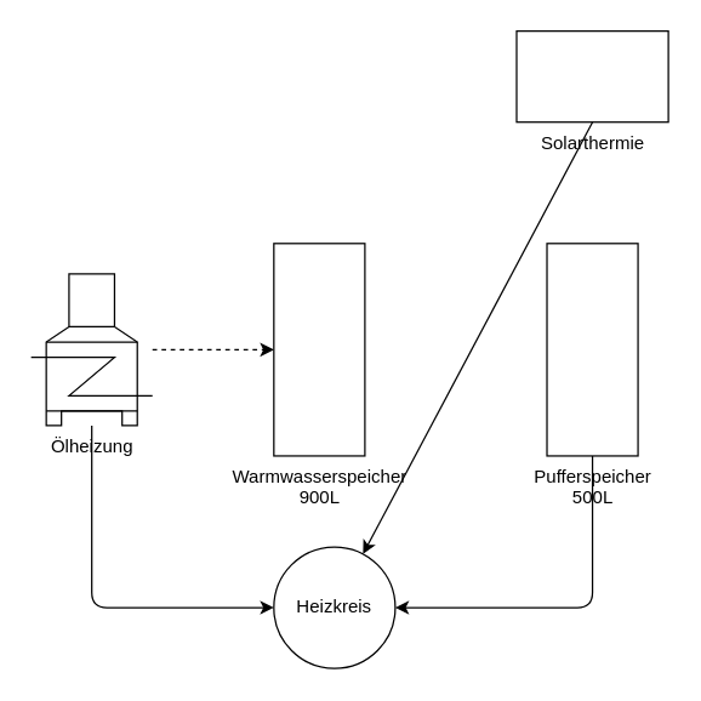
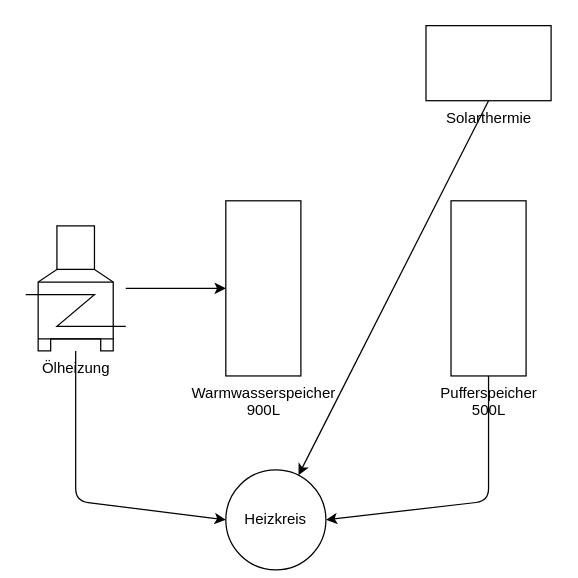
  <mxCell id="0" />
  <mxCell id="1" parent="0" />
  <mxCell id="2" value="Ölheizung" style="shape=mxgraph.pid.vessels.furnace;html=1;pointerEvents=1;align=center;verticalLabelPosition=bottom;verticalAlign=top;dashed=0;" vertex="1" parent="1"><mxGeometry x="20" y="180" width="80" height="100" as="geometry" /></mxCell>
  <mxCell id="3" value="Warmwasserspeicher&#10;900L" style="shape=mxgraph.pid.vessels.storage_tank;html=1;pointerEvents=1;align=center;verticalLabelPosition=bottom;verticalAlign=top;dashed=0;" vertex="1" parent="1"><mxGeometry x="180" y="160" width="60" height="140" as="geometry" /></mxCell>
  <mxCell id="4" value="Solarthermie" style="shape=mxgraph.pid.misc.solar_panel;html=1;pointerEvents=1;align=center;verticalLabelPosition=bottom;verticalAlign=top;dashed=0;" vertex="1" parent="1"><mxGeometry x="340" y="20" width="100" height="60" as="geometry" /></mxCell>
  <mxCell id="5" value="Pufferspeicher&#10;500L" style="shape=mxgraph.pid.vessels.storage_tank;html=1;pointerEvents=1;align=center;verticalLabelPosition=bottom;verticalAlign=top;dashed=0;" vertex="1" parent="1"><mxGeometry x="360" y="160" width="60" height="140" as="geometry" /></mxCell>
- <mxCell id="6" value="" style="endArrow=classic;html=1;exitX=1;exitY=0.5;exitDx=0;exitDy=0;exitPerimeter=0;entryX=0;entryY=0.5;entryDx=0;entryDy=0;entryPerimeter=0;dashed=1;" edge="1" parent="1" source="2" target="3"><mxGeometry width="50" height="50" relative="1" as="geometry"><mxPoint x="290" y="370" as="sourcePoint" /><mxPoint x="340" y="320" as="targetPoint" /></mxGeometry></mxCell>
+ <mxCell id="6" value="" style="endArrow=classic;html=1;exitX=1;exitY=0.5;exitDx=0;exitDy=0;exitPerimeter=0;entryX=0;entryY=0.5;entryDx=0;entryDy=0;entryPerimeter=0;" edge="1" parent="1" source="2" target="3"><mxGeometry width="50" height="50" relative="1" as="geometry"><mxPoint x="290" y="370" as="sourcePoint" /><mxPoint x="340" y="320" as="targetPoint" /></mxGeometry></mxCell>
  <mxCell id="7" value="" style="endArrow=classic;html=1;exitX=0.5;exitY=1;exitDx=0;exitDy=0;exitPerimeter=0;" edge="1" parent="1" source="4" target="8"><mxGeometry width="50" height="50" relative="1" as="geometry"><mxPoint x="290" y="370" as="sourcePoint" /><mxPoint x="340" y="320" as="targetPoint" /></mxGeometry></mxCell>
- <mxCell id="8" value="Heizkreis" style="ellipse;whiteSpace=wrap;html=1;aspect=fixed;" vertex="1" parent="1"><mxGeometry x="180" y="360" width="80" height="80" as="geometry" /></mxCell>
+ <mxCell id="8" value="Heizkreis" style="ellipse;whiteSpace=wrap;html=1;aspect=fixed;" vertex="1" parent="1"><mxGeometry x="180" y="375" width="80" height="80" as="geometry" /></mxCell>
  <mxCell id="9" value="" style="endArrow=classic;html=1;exitX=0.5;exitY=1;exitDx=0;exitDy=0;exitPerimeter=0;entryX=0;entryY=0.5;entryDx=0;entryDy=0;" edge="1" parent="1" source="2" target="8"><mxGeometry width="50" height="50" relative="1" as="geometry"><mxPoint x="290" y="370" as="sourcePoint" /><mxPoint x="340" y="320" as="targetPoint" /><Array as="points"><mxPoint x="60" y="400" /></Array></mxGeometry></mxCell>
  <mxCell id="10" value="" style="endArrow=classic;html=1;exitX=0.5;exitY=1;exitDx=0;exitDy=0;exitPerimeter=0;entryX=1;entryY=0.5;entryDx=0;entryDy=0;" edge="1" parent="1" source="5" target="8"><mxGeometry width="50" height="50" relative="1" as="geometry"><mxPoint x="290" y="370" as="sourcePoint" /><mxPoint x="340" y="320" as="targetPoint" /><Array as="points"><mxPoint x="390" y="400" /></Array></mxGeometry></mxCell>
